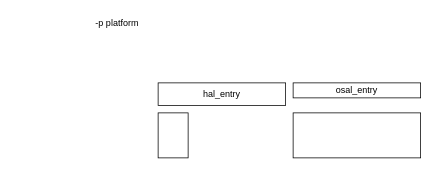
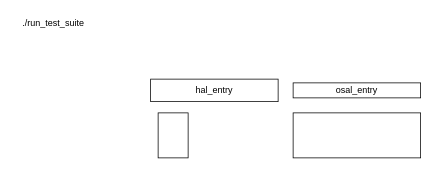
  <mxCell id="0" />
  <mxCell id="1" parent="0" />
- <mxCell id="3" value="-p platform&lt;br&gt;" style="text;html=1;align=center;verticalAlign=middle;resizable=0;points=[];autosize=1;strokeColor=none;fillColor=none;" vertex="1" parent="1"><mxGeometry x="120" y="20" width="70" height="20" as="geometry" /></mxCell>
- <mxCell id="4" value="hal_entry" style="rounded=0;whiteSpace=wrap;html=1;" vertex="1" parent="1"><mxGeometry x="210" y="110" width="170" height="30" as="geometry" /></mxCell>
+ <mxCell id="2" value="./run_test_suite&lt;br&gt;" style="text;html=1;align=center;verticalAlign=middle;resizable=0;points=[];autosize=1;strokeColor=none;fillColor=none;" vertex="1" parent="1"><mxGeometry x="20" y="20" width="100" height="20" as="geometry" /></mxCell>
+ <mxCell id="4" value="hal_entry" style="rounded=0;whiteSpace=wrap;html=1;" vertex="1" parent="1"><mxGeometry x="200" y="105" width="170" height="30" as="geometry" /></mxCell>
  <mxCell id="5" value="" style="rounded=0;whiteSpace=wrap;html=1;" vertex="1" parent="1"><mxGeometry x="210" y="150" width="40" height="60" as="geometry" /></mxCell>
  <mxCell id="6" value="osal_entry" style="rounded=0;whiteSpace=wrap;html=1;" vertex="1" parent="1"><mxGeometry x="390" y="110" width="170" height="20" as="geometry" /></mxCell>
  <mxCell id="7" value="" style="rounded=0;whiteSpace=wrap;html=1;" vertex="1" parent="1"><mxGeometry x="390" y="150" width="170" height="60" as="geometry" /></mxCell>
